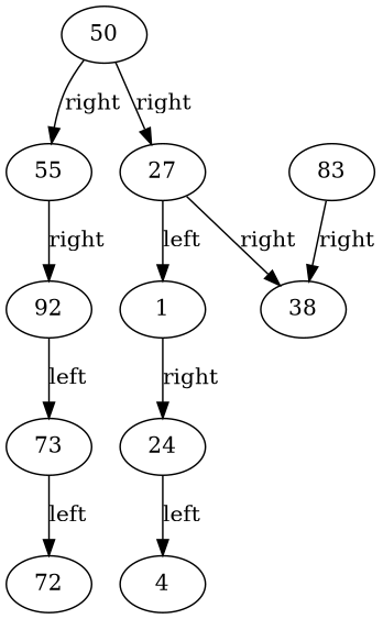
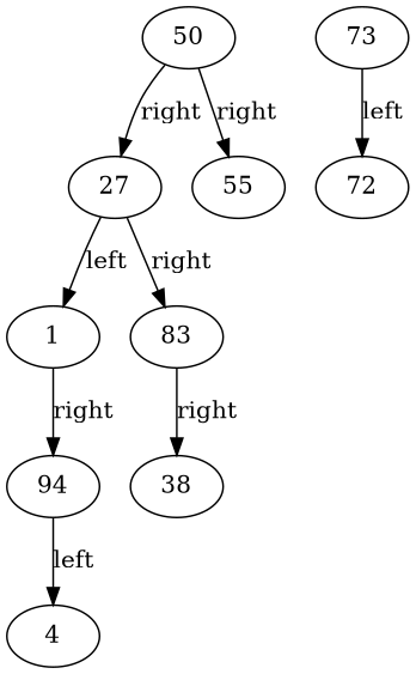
  digraph {
    fontname="DejaVu Serif"
    node [fontname="DejaVu Serif"]
    edge [fontname="DejaVu Serif"]
    50
    27
    55
    1
    n5 [label=83]
-   92
-   24
+   24 [label=94]
    38
    4
    73
    72
    50 -> 27 [label=right]
    50 -> 55 [label=right]
    27 -> 1 [label=left]
-   27 -> 38 [label=right]
-   55 -> 92 [label=right]
+   27 -> n5 [label=right]
    1 -> 24 [label=right]
    n5 -> 38 [label=right]
-   92 -> 73 [label=left]
    24 -> 4 [label=left]
    73 -> 72 [label=left]
  }
